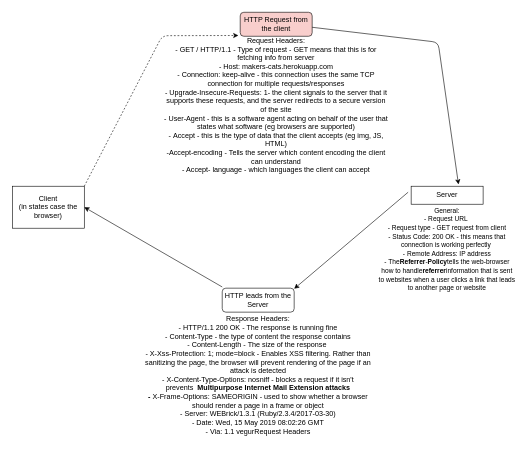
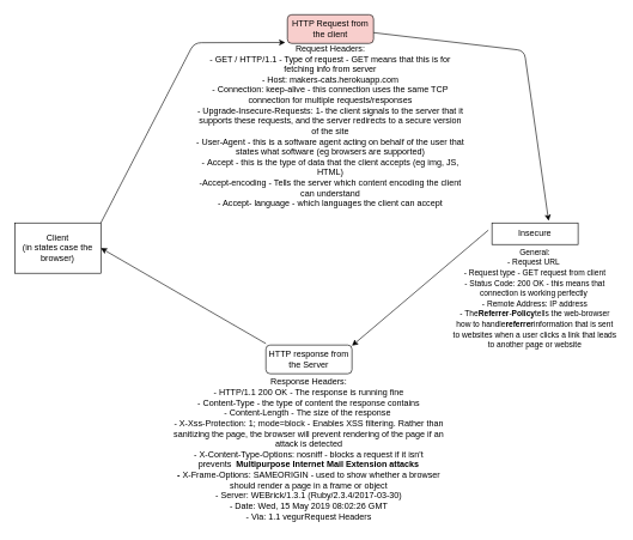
  <mxCell id="0" />
  <mxCell id="1" parent="0" />
  <mxCell id="2" value="Client &lt;br&gt;(in states case the browser)" style="rounded=0;whiteSpace=wrap;html=1;" vertex="1" parent="1"><mxGeometry x="20" y="310" width="120" height="70" as="geometry" /></mxCell>
  <mxCell id="3" value="HTTP Request from the client&lt;br&gt;" style="rounded=1;whiteSpace=wrap;html=1;fillColor=#f8cecc;" vertex="1" parent="1"><mxGeometry x="400" y="20" width="120" height="40" as="geometry" /></mxCell>
- <mxCell id="4" value="" style="endArrow=classic;html=1;exitX=1;exitY=0;exitDx=0;exitDy=0;exitPerimeter=0;entryX=-0.025;entryY=0.967;entryDx=0;entryDy=0;entryPerimeter=0;dashed=1;" edge="1" parent="1" source="2" target="3"><mxGeometry width="50" height="50" relative="1" as="geometry"><mxPoint x="20" y="360" as="sourcePoint" /><mxPoint x="70" y="310" as="targetPoint" /><Array as="points"><mxPoint x="270" y="59" /></Array></mxGeometry></mxCell>
+ <mxCell id="4" value="" style="endArrow=classic;html=1;exitX=1;exitY=0;exitDx=0;exitDy=0;exitPerimeter=0;entryX=-0.025;entryY=0.967;entryDx=0;entryDy=0;entryPerimeter=0;" edge="1" parent="1" source="2" target="3"><mxGeometry width="50" height="50" relative="1" as="geometry"><mxPoint x="20" y="360" as="sourcePoint" /><mxPoint x="70" y="310" as="targetPoint" /><Array as="points"><mxPoint x="270" y="59" /></Array></mxGeometry></mxCell>
  <mxCell id="5" value="Request Headers:&lt;br&gt;&lt;span&gt;- GET / HTTP/1.1 - Type of request - GET means that this is for fetching info from server&lt;br&gt;&lt;/span&gt;&lt;span&gt;- Host: makers-cats.herokuapp.com&lt;br&gt;&lt;/span&gt;&lt;span&gt;- Connection: keep-alive - this connection uses the same TCP connection for multiple requests/responses&lt;br&gt;&lt;/span&gt;&lt;span&gt;-&amp;nbsp;&lt;/span&gt;&lt;span&gt;Upgrade-Insecure-Requests: 1- the client signals to the server that it supports these requests, and the server redirects to a secure version of the site&lt;br&gt;-&amp;nbsp;&lt;/span&gt;&lt;span&gt;User-Agent - this is a software agent acting on behalf of the user that states what software (eg browsers are supported)&lt;br&gt;&lt;/span&gt;&lt;span&gt;-&amp;nbsp;&lt;/span&gt;&lt;span&gt;Accept - this is the type of data that the client accepts (eg img, JS, HTML)&lt;br&gt;&lt;/span&gt;&lt;span&gt;-Accept-encoding - Tells the server which content encoding the client can understand&lt;br&gt;- Accept- language - which languages the client can accept&lt;br&gt;&lt;/span&gt;" style="text;html=1;strokeColor=none;fillColor=none;align=center;verticalAlign=middle;whiteSpace=wrap;rounded=0;" vertex="1" parent="1"><mxGeometry x="270" y="60" width="380" height="230" as="geometry" /></mxCell>
- <mxCell id="6" value="Server" style="rounded=0;whiteSpace=wrap;html=1;" vertex="1" parent="1"><mxGeometry x="685" y="310" width="120" height="30" as="geometry" /></mxCell>
+ <mxCell id="6" value="Insecure" style="rounded=0;whiteSpace=wrap;html=1;" vertex="1" parent="1"><mxGeometry x="685" y="310" width="120" height="30" as="geometry" /></mxCell>
  <mxCell id="7" value="&lt;font style=&quot;font-size: 11px&quot;&gt;General:&lt;br&gt;- Request URL&amp;nbsp;&lt;br&gt;- Request type - GET request from client&lt;br&gt;-&amp;nbsp;&lt;span&gt;Status Code: 200 OK - this means that connection is working perfectly&amp;nbsp;&lt;br&gt;&lt;/span&gt;-&amp;nbsp;&lt;span&gt;Remote Address: IP address&lt;br&gt;&lt;/span&gt;-&amp;nbsp;&lt;span&gt;The&lt;/span&gt;&lt;b&gt;Referrer&lt;/b&gt;&lt;span&gt;-&lt;/span&gt;&lt;b&gt;Policy&lt;/b&gt;&lt;span&gt;tells the web-browser how to handle&lt;/span&gt;&lt;b&gt;referrer&lt;/b&gt;&lt;span&gt;information that is sent to websites when a user clicks a link that leads to another page or website&lt;/span&gt;&lt;/font&gt;&lt;br&gt;" style="text;html=1;strokeColor=none;fillColor=none;align=center;verticalAlign=middle;whiteSpace=wrap;rounded=0;" vertex="1" parent="1"><mxGeometry x="630" y="340" width="230" height="150" as="geometry" /></mxCell>
  <mxCell id="8" value="" style="endArrow=classic;html=1;entryX=0.658;entryY=-0.1;entryDx=0;entryDy=0;entryPerimeter=0;" edge="1" parent="1" target="6"><mxGeometry width="50" height="50" relative="1" as="geometry"><mxPoint x="520" y="45" as="sourcePoint" /><mxPoint x="760" y="45" as="targetPoint" /><Array as="points"><mxPoint x="730" y="70" /></Array></mxGeometry></mxCell>
- <mxCell id="9" value="HTTP leads from the Server" style="rounded=1;whiteSpace=wrap;html=1;" vertex="1" parent="1"><mxGeometry x="370" y="480" width="120" height="40" as="geometry" /></mxCell>
+ <mxCell id="9" value="HTTP response from the Server" style="rounded=1;whiteSpace=wrap;html=1;" vertex="1" parent="1"><mxGeometry x="370" y="480" width="120" height="40" as="geometry" /></mxCell>
  <mxCell id="10" value="" style="endArrow=classic;html=1;entryX=1;entryY=0.025;entryDx=0;entryDy=0;entryPerimeter=0;" edge="1" parent="1" target="9"><mxGeometry width="50" height="50" relative="1" as="geometry"><mxPoint x="680" y="320" as="sourcePoint" /><mxPoint x="550" y="420" as="targetPoint" /></mxGeometry></mxCell>
  <mxCell id="11" value="Response Headers:&lt;br&gt;&lt;span&gt;- HTTP/1.1 200 OK - The response is running fine&lt;br&gt;-&amp;nbsp;&lt;/span&gt;&lt;span&gt;Content-Type - the type of content the response contains&lt;br&gt;&lt;/span&gt;&lt;span&gt;-&amp;nbsp;&lt;/span&gt;&lt;span&gt;Content-Length - The size of the response&amp;nbsp;&lt;br&gt;&lt;/span&gt;&lt;span&gt;-&amp;nbsp;&lt;/span&gt;&lt;span&gt;X-Xss-Protection: 1; mode=block -&amp;nbsp;&lt;/span&gt;&lt;span&gt;Enables XSS filtering. Rather than sanitizing the page, the browser will prevent rendering of the page if an attack is detected&lt;br&gt;-&amp;nbsp;&lt;/span&gt;&lt;span&gt;X-Content-Type-Options: nosniff - blocks a request if it isn't prevents&amp;nbsp;&amp;nbsp;&lt;/span&gt;&lt;strong&gt;Multipurpose Internet Mail Extension attacks&lt;br&gt;-&amp;nbsp;&lt;/strong&gt;&lt;span&gt;X-Frame-Options: SAMEORIGIN - used to show whether a browser should render a page in a frame or object&lt;br&gt;-&amp;nbsp;&lt;/span&gt;&lt;span&gt;Server: WEBrick/1.3.1 (Ruby/2.3.4/2017-03-30)&lt;br&gt;- Date: Wed, 15 May 2019 08:02:26 GMT&lt;br&gt;- Via: 1.1 vegur&lt;/span&gt;&lt;span&gt;Request Headers&lt;/span&gt;&lt;span&gt;&lt;br&gt;&lt;/span&gt;" style="text;html=1;strokeColor=none;fillColor=none;align=center;verticalAlign=middle;whiteSpace=wrap;rounded=0;" vertex="1" parent="1"><mxGeometry x="230" y="520" width="400" height="210" as="geometry" /></mxCell>
  <mxCell id="12" value="" style="endArrow=classic;html=1;exitX=0;exitY=-0.05;exitDx=0;exitDy=0;exitPerimeter=0;entryX=1;entryY=0.5;entryDx=0;entryDy=0;" edge="1" parent="1" source="9" target="2"><mxGeometry width="50" height="50" relative="1" as="geometry"><mxPoint x="220" y="440" as="sourcePoint" /><mxPoint x="270" y="390" as="targetPoint" /></mxGeometry></mxCell>
